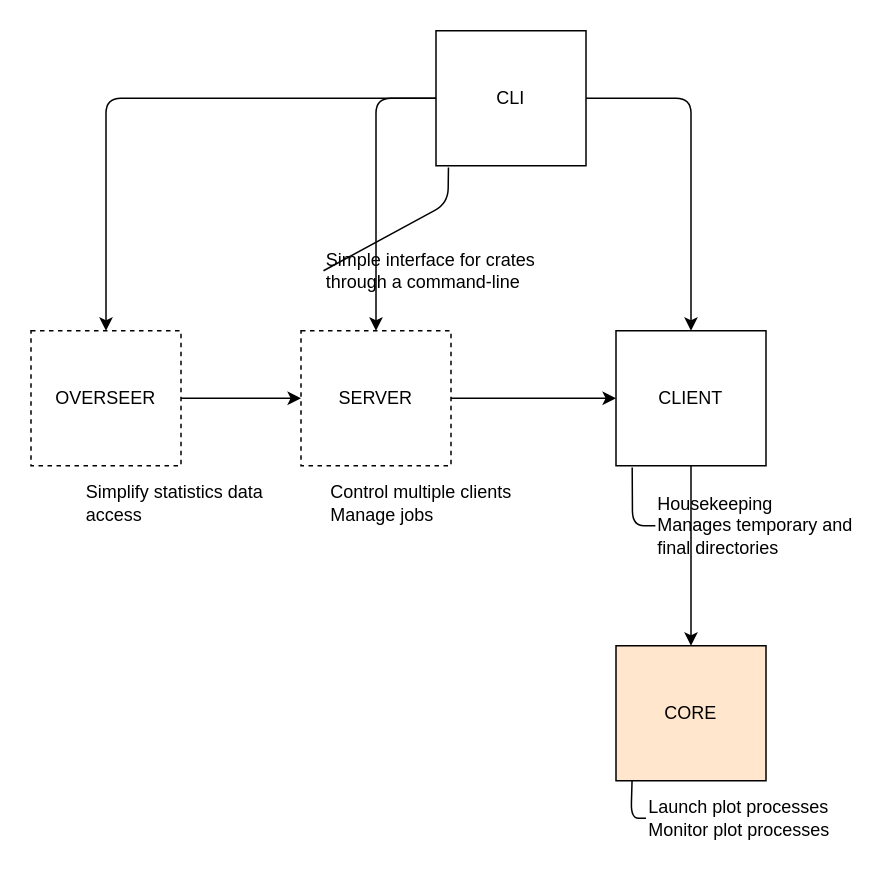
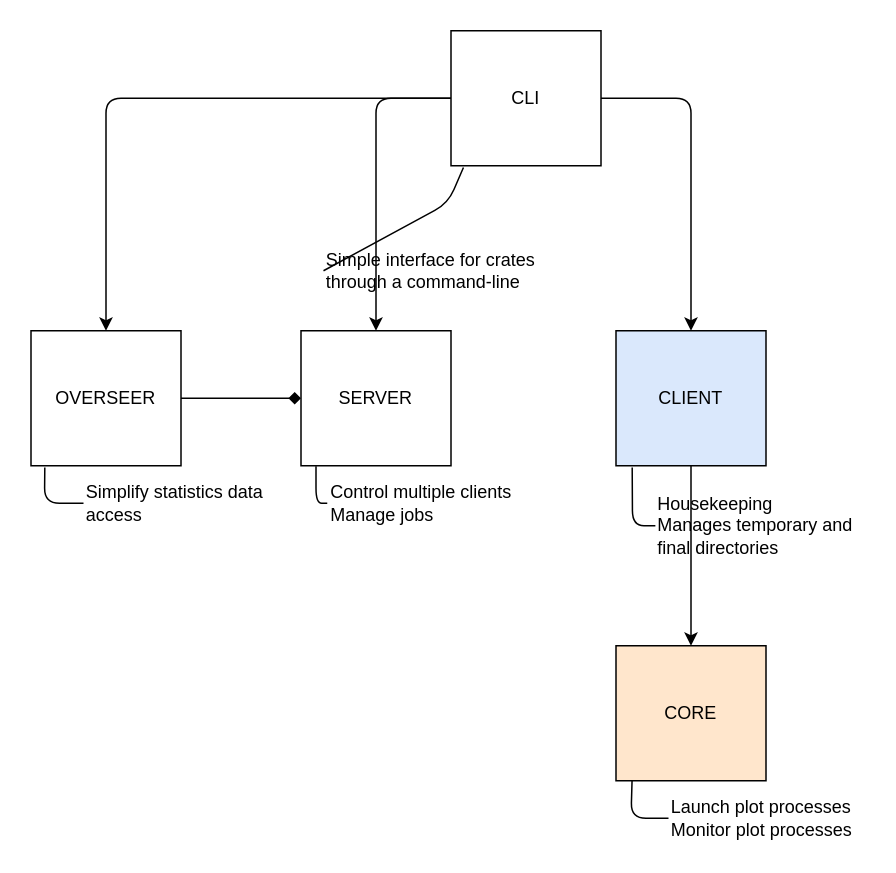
  <mxCell id="0" />
  <mxCell id="1" parent="0" />
  <mxCell id="2" value="CORE" style="rounded=0;whiteSpace=wrap;html=1;fillColor=#ffe6cc;" parent="1" vertex="1"><mxGeometry x="410" y="430" width="100" height="90" as="geometry" /></mxCell>
- <mxCell id="3" value="&lt;div&gt;Launch plot processes&lt;/div&gt;&lt;div&gt;Monitor plot processes&lt;br&gt;&lt;/div&gt;" style="text;html=1;strokeColor=none;fillColor=none;align=left;verticalAlign=middle;whiteSpace=wrap;rounded=0;" parent="1" vertex="1"><mxGeometry x="430" y="530" width="145" height="30" as="geometry" /></mxCell>
+ <mxCell id="3" value="&lt;div&gt;Launch plot processes&lt;/div&gt;&lt;div&gt;Monitor plot processes&lt;br&gt;&lt;/div&gt;" style="text;html=1;strokeColor=none;fillColor=none;align=left;verticalAlign=middle;whiteSpace=wrap;rounded=0;" parent="1" vertex="1"><mxGeometry x="445" y="530" width="145" height="30" as="geometry" /></mxCell>
  <mxCell id="4" value="" style="endArrow=none;html=1;exitX=0.107;exitY=1.001;exitDx=0;exitDy=0;exitPerimeter=0;entryX=0;entryY=0.5;entryDx=0;entryDy=0;" parent="1" source="2" target="3" edge="1"><mxGeometry width="50" height="50" relative="1" as="geometry"><mxPoint x="550" y="490" as="sourcePoint" /><mxPoint x="600" y="440" as="targetPoint" /><Array as="points"><mxPoint x="420" y="545" /></Array></mxGeometry></mxCell>
- <mxCell id="5" value="CLI" style="rounded=0;whiteSpace=wrap;html=1;" parent="1" vertex="1"><mxGeometry x="290" y="20" width="100" height="90" as="geometry" /></mxCell>
+ <mxCell id="5" value="CLI" style="rounded=0;whiteSpace=wrap;html=1;" parent="1" vertex="1"><mxGeometry x="300" y="20" width="100" height="90" as="geometry" /></mxCell>
  <mxCell id="6" value="Simple interface for crates through a command-line" style="text;html=1;strokeColor=none;fillColor=none;align=left;verticalAlign=middle;whiteSpace=wrap;rounded=0;" parent="1" vertex="1"><mxGeometry x="215" y="165" width="145" height="30" as="geometry" /></mxCell>
  <mxCell id="7" value="" style="endArrow=none;html=1;exitX=0.083;exitY=1.013;exitDx=0;exitDy=0;exitPerimeter=0;entryX=0;entryY=0.5;entryDx=0;entryDy=0;" parent="1" source="5" target="6" edge="1"><mxGeometry width="50" height="50" relative="1" as="geometry"><mxPoint x="310" y="320" as="sourcePoint" /><mxPoint x="360" y="270" as="targetPoint" /><Array as="points"><mxPoint x="298" y="135" /></Array></mxGeometry></mxCell>
- <mxCell id="8" value="SERVER" style="rounded=0;whiteSpace=wrap;html=1;dashed=1;" vertex="1" parent="1"><mxGeometry x="200" y="220" width="100" height="90" as="geometry" /></mxCell>
- <mxCell id="9" value="CLIENT" style="rounded=0;whiteSpace=wrap;html=1;" vertex="1" parent="1"><mxGeometry x="410" y="220" width="100" height="90" as="geometry" /></mxCell>
- <mxCell id="10" value="OVERSEER" style="rounded=0;whiteSpace=wrap;html=1;dashed=1;" vertex="1" parent="1"><mxGeometry x="20" y="220" width="100" height="90" as="geometry" /></mxCell>
+ <mxCell id="8" value="SERVER" style="rounded=0;whiteSpace=wrap;html=1;" vertex="1" parent="1"><mxGeometry x="200" y="220" width="100" height="90" as="geometry" /></mxCell>
+ <mxCell id="9" value="CLIENT" style="rounded=0;whiteSpace=wrap;html=1;fillColor=#dae8fc;" vertex="1" parent="1"><mxGeometry x="410" y="220" width="100" height="90" as="geometry" /></mxCell>
+ <mxCell id="10" value="OVERSEER" style="rounded=0;whiteSpace=wrap;html=1;" vertex="1" parent="1"><mxGeometry x="20" y="220" width="100" height="90" as="geometry" /></mxCell>
  <mxCell id="11" value="&lt;div&gt;Control multiple clients&lt;/div&gt;&lt;div&gt;Manage jobs&lt;br&gt;&lt;/div&gt;" style="text;html=1;strokeColor=none;fillColor=none;align=left;verticalAlign=middle;whiteSpace=wrap;rounded=0;" vertex="1" parent="1"><mxGeometry x="217.5" y="320" width="132.5" height="30" as="geometry" /></mxCell>
+ <mxCell id="12" value="" style="endArrow=none;html=1;exitX=0.1;exitY=1.004;exitDx=0;exitDy=0;exitPerimeter=0;entryX=0;entryY=0.5;entryDx=0;entryDy=0;" edge="1" parent="1" source="8" target="11"><mxGeometry width="50" height="50" relative="1" as="geometry"><mxPoint x="360" y="310" as="sourcePoint" /><mxPoint x="410" y="260" as="targetPoint" /><Array as="points"><mxPoint x="210" y="335" /></Array></mxGeometry></mxCell>
  <mxCell id="13" value="&lt;div&gt;Housekeeping&lt;br&gt;&lt;/div&gt;&lt;div&gt;Manages temporary and final directories&lt;br&gt;&lt;/div&gt;" style="text;html=1;strokeColor=none;fillColor=none;align=left;verticalAlign=middle;whiteSpace=wrap;rounded=0;" vertex="1" parent="1"><mxGeometry x="436.25" y="320" width="132.5" height="60" as="geometry" /></mxCell>
  <mxCell id="14" value="" style="endArrow=none;html=1;exitX=0.108;exitY=1.013;exitDx=0;exitDy=0;exitPerimeter=0;entryX=0;entryY=0.5;entryDx=0;entryDy=0;" edge="1" parent="1" source="9" target="13"><mxGeometry width="50" height="50" relative="1" as="geometry"><mxPoint x="390" y="310" as="sourcePoint" /><mxPoint x="440" y="260" as="targetPoint" /><Array as="points"><mxPoint x="421" y="350" /></Array></mxGeometry></mxCell>
  <mxCell id="15" value="Simplify statistics data access" style="text;html=1;strokeColor=none;fillColor=none;align=left;verticalAlign=middle;whiteSpace=wrap;rounded=0;" vertex="1" parent="1"><mxGeometry x="55" y="320" width="132.5" height="30" as="geometry" /></mxCell>
- <mxCell id="17" value="" style="endArrow=classic;html=1;exitX=1;exitY=0.5;exitDx=0;exitDy=0;entryX=0;entryY=0.5;entryDx=0;entryDy=0;" edge="1" parent="1" source="10" target="8"><mxGeometry width="50" height="50" relative="1" as="geometry"><mxPoint x="420" y="380" as="sourcePoint" /><mxPoint x="470" y="330" as="targetPoint" /></mxGeometry></mxCell>
- <mxCell id="18" value="" style="endArrow=classic;html=1;exitX=1;exitY=0.5;exitDx=0;exitDy=0;entryX=0;entryY=0.5;entryDx=0;entryDy=0;" edge="1" parent="1" source="8" target="9"><mxGeometry width="50" height="50" relative="1" as="geometry"><mxPoint x="420" y="380" as="sourcePoint" /><mxPoint x="470" y="330" as="targetPoint" /></mxGeometry></mxCell>
+ <mxCell id="16" value="" style="endArrow=none;html=1;exitX=0.092;exitY=1.013;exitDx=0;exitDy=0;exitPerimeter=0;entryX=0;entryY=0.5;entryDx=0;entryDy=0;" edge="1" parent="1" source="10" target="15"><mxGeometry width="50" height="50" relative="1" as="geometry"><mxPoint x="420" y="380" as="sourcePoint" /><mxPoint x="470" y="330" as="targetPoint" /><Array as="points"><mxPoint x="29" y="335" /></Array></mxGeometry></mxCell>
+ <mxCell id="17" value="" style="endArrow=diamond;html=1;exitX=1;exitY=0.5;exitDx=0;exitDy=0;entryX=0;entryY=0.5;entryDx=0;entryDy=0;" edge="1" parent="1" source="10" target="8"><mxGeometry width="50" height="50" relative="1" as="geometry"><mxPoint x="420" y="380" as="sourcePoint" /><mxPoint x="470" y="330" as="targetPoint" /></mxGeometry></mxCell>
  <mxCell id="19" value="" style="endArrow=classic;html=1;exitX=0.5;exitY=1;exitDx=0;exitDy=0;" edge="1" parent="1" source="9"><mxGeometry width="50" height="50" relative="1" as="geometry"><mxPoint x="420" y="380" as="sourcePoint" /><mxPoint x="460" y="430" as="targetPoint" /></mxGeometry></mxCell>
  <mxCell id="20" value="" style="endArrow=classic;html=1;exitX=0;exitY=0.5;exitDx=0;exitDy=0;entryX=0.5;entryY=0;entryDx=0;entryDy=0;" edge="1" parent="1" source="5" target="8"><mxGeometry width="50" height="50" relative="1" as="geometry"><mxPoint x="420" y="380" as="sourcePoint" /><mxPoint x="470" y="330" as="targetPoint" /><Array as="points"><mxPoint x="250" y="65" /></Array></mxGeometry></mxCell>
  <mxCell id="21" value="" style="endArrow=classic;html=1;exitX=1;exitY=0.5;exitDx=0;exitDy=0;" edge="1" parent="1" source="5"><mxGeometry width="50" height="50" relative="1" as="geometry"><mxPoint x="420" y="380" as="sourcePoint" /><mxPoint x="460" y="220" as="targetPoint" /><Array as="points"><mxPoint x="460" y="65" /></Array></mxGeometry></mxCell>
  <mxCell id="22" value="" style="endArrow=classic;html=1;exitX=0;exitY=0.5;exitDx=0;exitDy=0;entryX=0.5;entryY=0;entryDx=0;entryDy=0;" edge="1" parent="1" source="5" target="10"><mxGeometry width="50" height="50" relative="1" as="geometry"><mxPoint x="420" y="380" as="sourcePoint" /><mxPoint x="470" y="330" as="targetPoint" /><Array as="points"><mxPoint x="70" y="65" /></Array></mxGeometry></mxCell>
